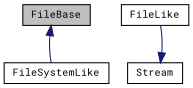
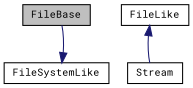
  digraph {
    fontname="Roboto Mono"
    node [color=black fillcolor=white fontname="Roboto Mono" fontsize=10 shape=record style=filled]
    edge [color=midnightblue dir=back fontname="Roboto Mono" fontsize=10 labelfontname=Helvetica labelfontsize=10 style=solid]
    n1 [fillcolor=grey75 fontcolor=black height=0.2 label=FileBase width=0.4]
    n2 [height=0.2 label=FileSystemLike width=0.4]
    n3 [height=0.2 label=FileLike width=0.4]
    n4 [height=0.2 label=Stream width=0.4]
-   n1 -> n2
-   n4 -> n3
+   n2 -> n1
+   n3 -> n4
  }
